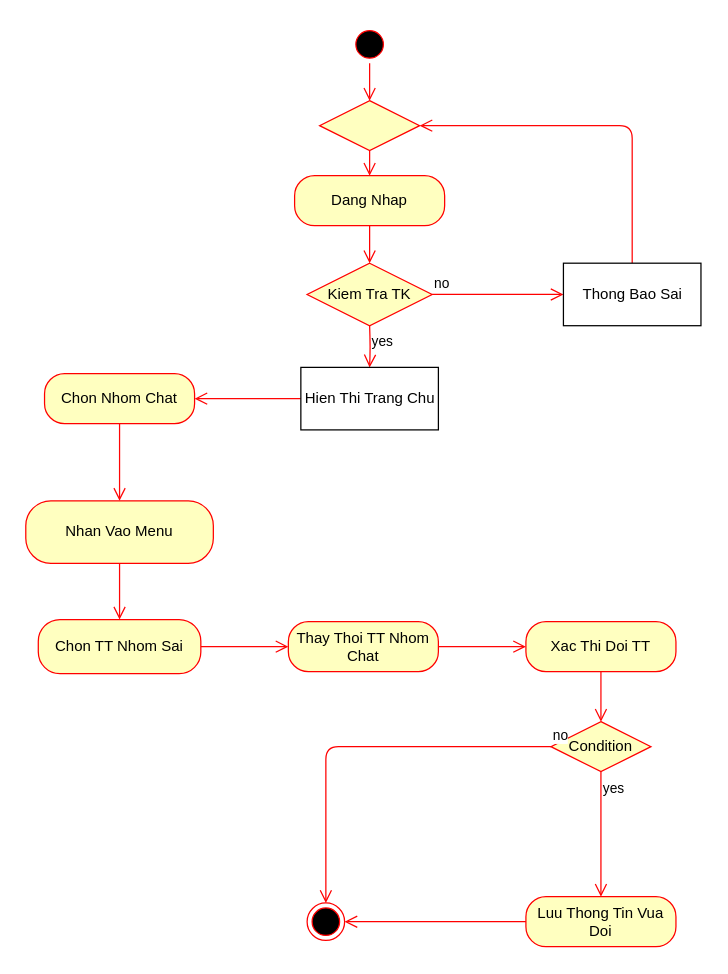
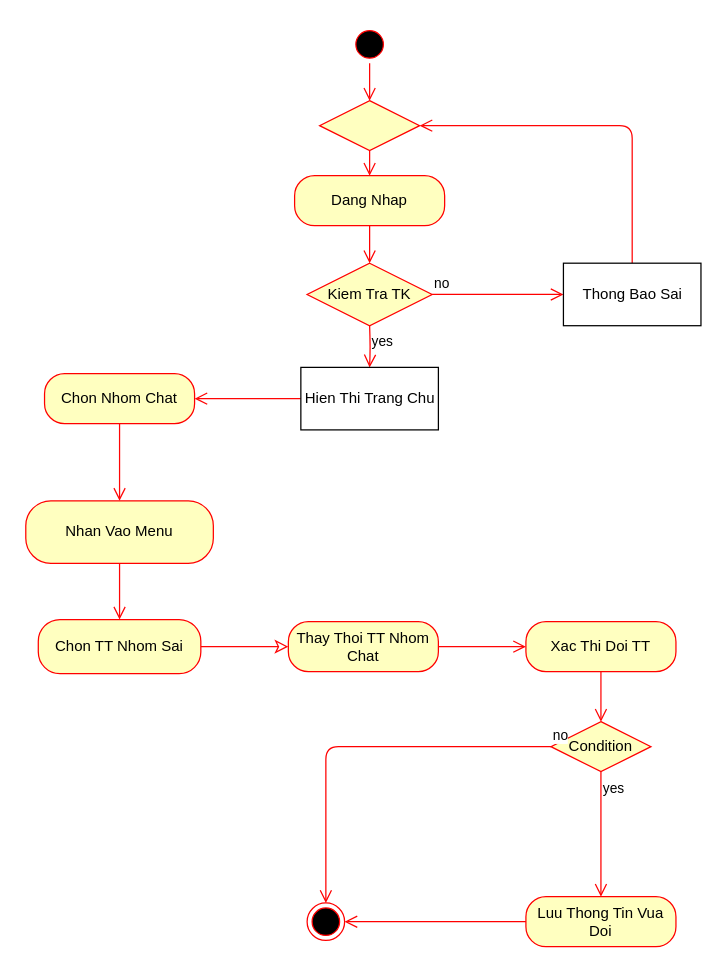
  <mxCell id="0" />
  <mxCell id="1" parent="0" />
  <mxCell id="2" style="edgeStyle=orthogonalEdgeStyle;rounded=1;orthogonalLoop=1;jettySize=auto;html=1;exitX=0.5;exitY=1;exitDx=0;exitDy=0;entryX=0.5;entryY=0;entryDx=0;entryDy=0;endArrow=open;endFill=0;endSize=8;strokeColor=#FF0505;" edge="1" parent="1" source="3" target="11"><mxGeometry relative="1" as="geometry" /></mxCell>
  <mxCell id="3" value="" style="ellipse;html=1;shape=startState;fillColor=#000000;strokeColor=#ff0000;" vertex="1" parent="1"><mxGeometry x="280" y="20" width="30" height="30" as="geometry" /></mxCell>
  <mxCell id="4" value="&lt;div&gt;Dang Nhap&lt;br&gt;&lt;/div&gt;" style="rounded=1;whiteSpace=wrap;html=1;arcSize=40;fontColor=#000000;fillColor=#ffffc0;strokeColor=#ff0000;" vertex="1" parent="1"><mxGeometry x="235" y="140" width="120" height="40" as="geometry" /></mxCell>
  <mxCell id="5" value="" style="edgeStyle=orthogonalEdgeStyle;html=1;verticalAlign=bottom;endArrow=open;endSize=8;strokeColor=#ff0000;entryX=0.5;entryY=0;entryDx=0;entryDy=0;" edge="1" parent="1" source="4" target="6"><mxGeometry relative="1" as="geometry"><mxPoint x="295" y="200" as="targetPoint" /></mxGeometry></mxCell>
  <mxCell id="6" value="Kiem Tra TK" style="rhombus;whiteSpace=wrap;html=1;fillColor=#ffffc0;strokeColor=#ff0000;" vertex="1" parent="1"><mxGeometry x="245" y="210" width="100" height="50" as="geometry" /></mxCell>
  <mxCell id="7" value="no" style="edgeStyle=orthogonalEdgeStyle;html=1;align=left;verticalAlign=bottom;endArrow=open;endSize=8;strokeColor=#ff0000;entryX=0;entryY=0.5;entryDx=0;entryDy=0;" edge="1" parent="1" source="6" target="9"><mxGeometry x="-1" relative="1" as="geometry"><mxPoint x="440" y="240" as="targetPoint" /><Array as="points"><mxPoint x="430" y="235" /><mxPoint x="430" y="235" /></Array></mxGeometry></mxCell>
  <mxCell id="8" style="edgeStyle=orthogonalEdgeStyle;rounded=1;orthogonalLoop=1;jettySize=auto;html=1;exitX=0.5;exitY=0;exitDx=0;exitDy=0;entryX=1;entryY=0.5;entryDx=0;entryDy=0;endArrow=open;endFill=0;endSize=8;strokeColor=#FF0505;" edge="1" parent="1" source="9" target="11"><mxGeometry relative="1" as="geometry" /></mxCell>
  <mxCell id="9" value="Thong Bao Sai" style="html=1;" vertex="1" parent="1"><mxGeometry x="450" y="210" width="110" height="50" as="geometry" /></mxCell>
  <mxCell id="10" style="edgeStyle=orthogonalEdgeStyle;rounded=1;orthogonalLoop=1;jettySize=auto;html=1;exitX=0.5;exitY=1;exitDx=0;exitDy=0;entryX=0.5;entryY=0;entryDx=0;entryDy=0;endArrow=open;endFill=0;endSize=8;strokeColor=#FF0505;" edge="1" parent="1" source="11" target="4"><mxGeometry relative="1" as="geometry" /></mxCell>
  <mxCell id="11" value="" style="rhombus;whiteSpace=wrap;html=1;fillColor=#ffffc0;strokeColor=#ff0000;" vertex="1" parent="1"><mxGeometry x="255" y="80" width="80" height="40" as="geometry" /></mxCell>
  <mxCell id="12" value="yes" style="edgeStyle=orthogonalEdgeStyle;html=1;align=left;verticalAlign=top;endArrow=open;endSize=8;strokeColor=#ff0000;entryX=0.5;entryY=0;entryDx=0;entryDy=0;" edge="1" parent="1" target="19"><mxGeometry x="-1" relative="1" as="geometry"><mxPoint x="295" y="300" as="targetPoint" /><Array as="points" /><mxPoint x="295" y="260" as="sourcePoint" /></mxGeometry></mxCell>
  <mxCell id="13" style="edgeStyle=orthogonalEdgeStyle;rounded=0;orthogonalLoop=1;jettySize=auto;html=1;exitX=0.5;exitY=1;exitDx=0;exitDy=0;entryX=0.5;entryY=0;entryDx=0;entryDy=0;endArrow=open;endFill=0;endSize=8;strokeColor=#FF0505;" edge="1" parent="1" source="14" target="16"><mxGeometry relative="1" as="geometry" /></mxCell>
  <mxCell id="14" value="Nhan Vao Menu" style="rounded=1;whiteSpace=wrap;html=1;arcSize=40;fontColor=#000000;fillColor=#ffffc0;strokeColor=#ff0000;" vertex="1" parent="1"><mxGeometry x="20" y="400" width="150" height="50" as="geometry" /></mxCell>
- <mxCell id="15" style="edgeStyle=orthogonalEdgeStyle;rounded=0;orthogonalLoop=1;jettySize=auto;html=1;exitX=1;exitY=0.5;exitDx=0;exitDy=0;entryX=0;entryY=0.5;entryDx=0;entryDy=0;endSize=8;endArrow=open;endFill=0;strokeColor=#FF0505;" edge="1" parent="1" source="16" target="21"><mxGeometry relative="1" as="geometry" /></mxCell>
+ <mxCell id="15" style="edgeStyle=orthogonalEdgeStyle;rounded=0;orthogonalLoop=1;jettySize=auto;html=1;exitX=1;exitY=0.5;exitDx=0;exitDy=0;entryX=0;entryY=0.5;entryDx=0;entryDy=0;endSize=8;endArrow=classic;endFill=0;strokeColor=#FF0505;" edge="1" parent="1" source="16" target="21"><mxGeometry relative="1" as="geometry" /></mxCell>
  <mxCell id="16" value="Chon TT Nhom Sai" style="rounded=1;whiteSpace=wrap;html=1;arcSize=40;fontColor=#000000;fillColor=#ffffc0;strokeColor=#ff0000;" vertex="1" parent="1"><mxGeometry x="30" y="495.01" width="130" height="43.33" as="geometry" /></mxCell>
  <mxCell id="17" value="" style="ellipse;html=1;shape=endState;fillColor=#000000;strokeColor=#ff0000;" vertex="1" parent="1"><mxGeometry x="245" y="721.67" width="30" height="30" as="geometry" /></mxCell>
  <mxCell id="18" style="edgeStyle=orthogonalEdgeStyle;rounded=0;orthogonalLoop=1;jettySize=auto;html=1;exitX=0;exitY=0.5;exitDx=0;exitDy=0;endArrow=open;endFill=0;endSize=8;strokeColor=#FF0505;" edge="1" parent="1" source="19" target="30"><mxGeometry relative="1" as="geometry" /></mxCell>
  <mxCell id="19" value="Hien Thi Trang Chu" style="html=1;" vertex="1" parent="1"><mxGeometry x="240" y="293.33" width="110" height="50" as="geometry" /></mxCell>
  <mxCell id="20" style="edgeStyle=orthogonalEdgeStyle;rounded=0;orthogonalLoop=1;jettySize=auto;html=1;exitX=1;exitY=0.5;exitDx=0;exitDy=0;endArrow=open;endFill=0;endSize=8;strokeColor=#FF0505;" edge="1" parent="1" source="21" target="23"><mxGeometry relative="1" as="geometry" /></mxCell>
  <mxCell id="21" value="&lt;div&gt;Thay Thoi TT Nhom&lt;/div&gt;&lt;div&gt;Chat&lt;br&gt;&lt;/div&gt;" style="rounded=1;whiteSpace=wrap;html=1;arcSize=40;fontColor=#000000;fillColor=#ffffc0;strokeColor=#ff0000;" vertex="1" parent="1"><mxGeometry x="230" y="496.67" width="120" height="40" as="geometry" /></mxCell>
  <mxCell id="22" style="edgeStyle=orthogonalEdgeStyle;rounded=0;orthogonalLoop=1;jettySize=auto;html=1;exitX=0.5;exitY=1;exitDx=0;exitDy=0;entryX=0.5;entryY=0;entryDx=0;entryDy=0;endArrow=open;endFill=0;endSize=8;strokeColor=#FF0505;" edge="1" parent="1" source="23" target="24"><mxGeometry relative="1" as="geometry" /></mxCell>
  <mxCell id="23" value="Xac Thi Doi TT" style="rounded=1;whiteSpace=wrap;html=1;arcSize=40;fontColor=#000000;fillColor=#ffffc0;strokeColor=#ff0000;" vertex="1" parent="1"><mxGeometry x="420" y="496.67" width="120" height="40" as="geometry" /></mxCell>
  <mxCell id="24" value="Condition" style="rhombus;whiteSpace=wrap;html=1;fillColor=#ffffc0;strokeColor=#ff0000;" vertex="1" parent="1"><mxGeometry x="440" y="576.67" width="80" height="40" as="geometry" /></mxCell>
  <mxCell id="25" value="no" style="edgeStyle=orthogonalEdgeStyle;html=1;align=left;verticalAlign=bottom;endArrow=open;endSize=8;strokeColor=#ff0000;entryX=0.5;entryY=0;entryDx=0;entryDy=0;" edge="1" parent="1" source="24" target="17"><mxGeometry x="-1" relative="1" as="geometry"><mxPoint x="200" y="596.67" as="targetPoint" /><Array as="points"><mxPoint x="260" y="596.67" /></Array></mxGeometry></mxCell>
  <mxCell id="26" value="yes" style="edgeStyle=orthogonalEdgeStyle;html=1;align=left;verticalAlign=top;endArrow=open;endSize=8;strokeColor=#ff0000;entryX=0.5;entryY=0;entryDx=0;entryDy=0;" edge="1" parent="1" source="24" target="27"><mxGeometry x="-1" relative="1" as="geometry"><mxPoint x="60" y="746.67" as="targetPoint" /><Array as="points"><mxPoint x="480" y="706.67" /><mxPoint x="480" y="706.67" /></Array></mxGeometry></mxCell>
  <mxCell id="27" value="&lt;div&gt;Luu Thong Tin Vua&lt;/div&gt;&lt;div&gt;Doi&lt;br&gt;&lt;/div&gt;" style="rounded=1;whiteSpace=wrap;html=1;arcSize=40;fontColor=#000000;fillColor=#ffffc0;strokeColor=#ff0000;" vertex="1" parent="1"><mxGeometry x="420" y="716.67" width="120" height="40" as="geometry" /></mxCell>
  <mxCell id="28" value="" style="edgeStyle=orthogonalEdgeStyle;html=1;verticalAlign=bottom;endArrow=open;endSize=8;strokeColor=#ff0000;entryX=1;entryY=0.5;entryDx=0;entryDy=0;" edge="1" parent="1" source="27" target="17"><mxGeometry relative="1" as="geometry"><mxPoint x="290" y="736.67" as="targetPoint" /></mxGeometry></mxCell>
  <mxCell id="29" style="edgeStyle=orthogonalEdgeStyle;rounded=0;orthogonalLoop=1;jettySize=auto;html=1;exitX=0.5;exitY=1;exitDx=0;exitDy=0;entryX=0.5;entryY=0;entryDx=0;entryDy=0;endArrow=open;endFill=0;endSize=8;strokeColor=#FF0505;" edge="1" parent="1" source="30" target="14"><mxGeometry relative="1" as="geometry" /></mxCell>
  <mxCell id="30" value="Chon Nhom Chat" style="rounded=1;whiteSpace=wrap;html=1;arcSize=40;fontColor=#000000;fillColor=#ffffc0;strokeColor=#ff0000;" vertex="1" parent="1"><mxGeometry x="35" y="298.33" width="120" height="40" as="geometry" /></mxCell>
